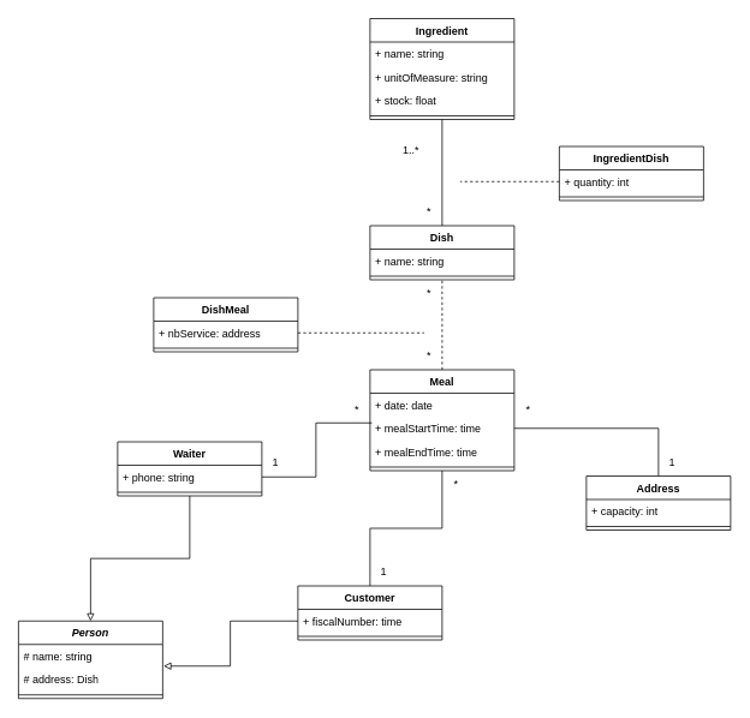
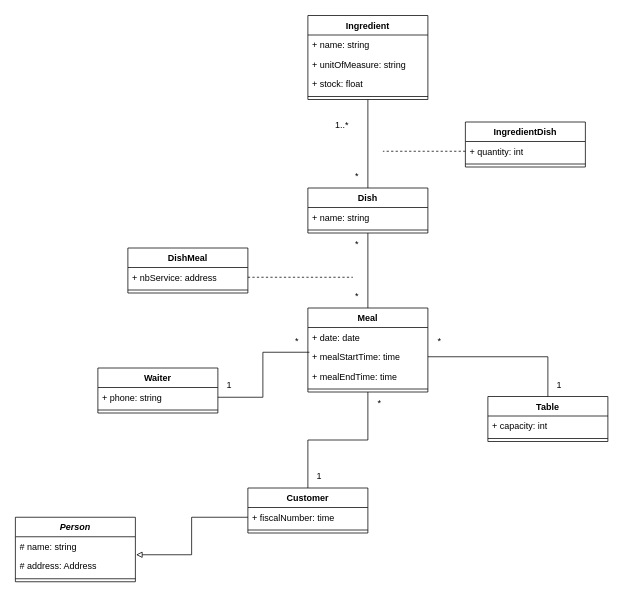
  <mxCell id="0" />
  <mxCell id="1" parent="0" />
  <mxCell id="2" value="Ingredient" style="swimlane;fontStyle=1;align=center;verticalAlign=top;childLayout=stackLayout;horizontal=1;startSize=26;horizontalStack=0;resizeParent=1;resizeParentMax=0;resizeLast=0;collapsible=1;marginBottom=0;whiteSpace=wrap;html=1;" vertex="1" parent="1"><mxGeometry x="410" y="20" width="160" height="112" as="geometry"><mxRectangle x="280" y="350" width="100" height="30" as="alternateBounds" /></mxGeometry></mxCell>
  <mxCell id="3" value="+ name: string" style="text;strokeColor=none;fillColor=none;align=left;verticalAlign=top;spacingLeft=4;spacingRight=4;overflow=hidden;rotatable=0;points=[[0,0.5],[1,0.5]];portConstraint=eastwest;whiteSpace=wrap;html=1;" vertex="1" parent="2"><mxGeometry y="26" width="160" height="26" as="geometry" /></mxCell>
  <mxCell id="4" value="+ unitOfMeasure: string" style="text;strokeColor=none;fillColor=none;align=left;verticalAlign=top;spacingLeft=4;spacingRight=4;overflow=hidden;rotatable=0;points=[[0,0.5],[1,0.5]];portConstraint=eastwest;whiteSpace=wrap;html=1;" vertex="1" parent="2"><mxGeometry y="52" width="160" height="26" as="geometry" /></mxCell>
  <mxCell id="5" value="+ stock: float" style="text;strokeColor=none;fillColor=none;align=left;verticalAlign=top;spacingLeft=4;spacingRight=4;overflow=hidden;rotatable=0;points=[[0,0.5],[1,0.5]];portConstraint=eastwest;whiteSpace=wrap;html=1;" vertex="1" parent="2"><mxGeometry y="78" width="160" height="26" as="geometry" /></mxCell>
  <mxCell id="6" value="" style="line;strokeWidth=1;fillColor=none;align=left;verticalAlign=middle;spacingTop=-1;spacingLeft=3;spacingRight=3;rotatable=0;labelPosition=right;points=[];portConstraint=eastwest;strokeColor=inherit;" vertex="1" parent="2"><mxGeometry y="104" width="160" height="8" as="geometry" /></mxCell>
  <mxCell id="7" style="edgeStyle=orthogonalEdgeStyle;rounded=0;orthogonalLoop=1;jettySize=auto;html=1;entryX=0.5;entryY=1;entryDx=0;entryDy=0;endArrow=none;endFill=0;" edge="1" parent="1" source="8" target="2"><mxGeometry relative="1" as="geometry" /></mxCell>
  <mxCell id="8" value="Dish" style="swimlane;fontStyle=1;align=center;verticalAlign=top;childLayout=stackLayout;horizontal=1;startSize=26;horizontalStack=0;resizeParent=1;resizeParentMax=0;resizeLast=0;collapsible=1;marginBottom=0;whiteSpace=wrap;html=1;" vertex="1" parent="1"><mxGeometry x="410" y="250" width="160" height="60" as="geometry"><mxRectangle x="280" y="350" width="100" height="30" as="alternateBounds" /></mxGeometry></mxCell>
  <mxCell id="9" value="+ name: string" style="text;strokeColor=none;fillColor=none;align=left;verticalAlign=top;spacingLeft=4;spacingRight=4;overflow=hidden;rotatable=0;points=[[0,0.5],[1,0.5]];portConstraint=eastwest;whiteSpace=wrap;html=1;" vertex="1" parent="8"><mxGeometry y="26" width="160" height="26" as="geometry" /></mxCell>
  <mxCell id="10" value="" style="line;strokeWidth=1;fillColor=none;align=left;verticalAlign=middle;spacingTop=-1;spacingLeft=3;spacingRight=3;rotatable=0;labelPosition=right;points=[];portConstraint=eastwest;strokeColor=inherit;" vertex="1" parent="8"><mxGeometry y="52" width="160" height="8" as="geometry" /></mxCell>
- <mxCell id="11" value="Address" style="swimlane;fontStyle=1;align=center;verticalAlign=top;childLayout=stackLayout;horizontal=1;startSize=26;horizontalStack=0;resizeParent=1;resizeParentMax=0;resizeLast=0;collapsible=1;marginBottom=0;whiteSpace=wrap;html=1;" vertex="1" parent="1"><mxGeometry x="650" y="528" width="160" height="60" as="geometry"><mxRectangle x="280" y="350" width="100" height="30" as="alternateBounds" /></mxGeometry></mxCell>
+ <mxCell id="11" value="Table" style="swimlane;fontStyle=1;align=center;verticalAlign=top;childLayout=stackLayout;horizontal=1;startSize=26;horizontalStack=0;resizeParent=1;resizeParentMax=0;resizeLast=0;collapsible=1;marginBottom=0;whiteSpace=wrap;html=1;" vertex="1" parent="1"><mxGeometry x="650" y="528" width="160" height="60" as="geometry"><mxRectangle x="280" y="350" width="100" height="30" as="alternateBounds" /></mxGeometry></mxCell>
  <mxCell id="12" value="+ capacity: int" style="text;strokeColor=none;fillColor=none;align=left;verticalAlign=top;spacingLeft=4;spacingRight=4;overflow=hidden;rotatable=0;points=[[0,0.5],[1,0.5]];portConstraint=eastwest;whiteSpace=wrap;html=1;" vertex="1" parent="11"><mxGeometry y="26" width="160" height="26" as="geometry" /></mxCell>
  <mxCell id="13" value="" style="line;strokeWidth=1;fillColor=none;align=left;verticalAlign=middle;spacingTop=-1;spacingLeft=3;spacingRight=3;rotatable=0;labelPosition=right;points=[];portConstraint=eastwest;strokeColor=inherit;" vertex="1" parent="11"><mxGeometry y="52" width="160" height="8" as="geometry" /></mxCell>
  <mxCell id="14" value="IngredientDish" style="swimlane;fontStyle=1;align=center;verticalAlign=top;childLayout=stackLayout;horizontal=1;startSize=26;horizontalStack=0;resizeParent=1;resizeParentMax=0;resizeLast=0;collapsible=1;marginBottom=0;whiteSpace=wrap;html=1;" vertex="1" parent="1"><mxGeometry x="620" y="162" width="160" height="60" as="geometry"><mxRectangle x="280" y="350" width="100" height="30" as="alternateBounds" /></mxGeometry></mxCell>
  <mxCell id="15" style="edgeStyle=orthogonalEdgeStyle;rounded=0;orthogonalLoop=1;jettySize=auto;html=1;endArrow=none;endFill=0;dashed=1;" edge="1" parent="14" source="16"><mxGeometry relative="1" as="geometry"><mxPoint x="-110" y="39" as="targetPoint" /></mxGeometry></mxCell>
  <mxCell id="16" value="+ quantity: int" style="text;strokeColor=none;fillColor=none;align=left;verticalAlign=top;spacingLeft=4;spacingRight=4;overflow=hidden;rotatable=0;points=[[0,0.5],[1,0.5]];portConstraint=eastwest;whiteSpace=wrap;html=1;" vertex="1" parent="14"><mxGeometry y="26" width="160" height="26" as="geometry" /></mxCell>
  <mxCell id="17" value="" style="line;strokeWidth=1;fillColor=none;align=left;verticalAlign=middle;spacingTop=-1;spacingLeft=3;spacingRight=3;rotatable=0;labelPosition=right;points=[];portConstraint=eastwest;strokeColor=inherit;" vertex="1" parent="14"><mxGeometry y="52" width="160" height="8" as="geometry" /></mxCell>
  <mxCell id="18" style="edgeStyle=orthogonalEdgeStyle;rounded=0;orthogonalLoop=1;jettySize=auto;html=1;entryX=0.5;entryY=1;entryDx=0;entryDy=0;endArrow=none;endFill=0;" edge="1" parent="1" source="19" target="27"><mxGeometry relative="1" as="geometry" /></mxCell>
  <mxCell id="19" value="Customer" style="swimlane;fontStyle=1;align=center;verticalAlign=top;childLayout=stackLayout;horizontal=1;startSize=26;horizontalStack=0;resizeParent=1;resizeParentMax=0;resizeLast=0;collapsible=1;marginBottom=0;whiteSpace=wrap;html=1;" vertex="1" parent="1"><mxGeometry x="330" y="650" width="160" height="60" as="geometry"><mxRectangle x="280" y="350" width="100" height="30" as="alternateBounds" /></mxGeometry></mxCell>
  <mxCell id="20" value="+ fiscalNumber: time" style="text;strokeColor=none;fillColor=none;align=left;verticalAlign=top;spacingLeft=4;spacingRight=4;overflow=hidden;rotatable=0;points=[[0,0.5],[1,0.5]];portConstraint=eastwest;whiteSpace=wrap;html=1;" vertex="1" parent="19"><mxGeometry y="26" width="160" height="26" as="geometry" /></mxCell>
  <mxCell id="21" value="" style="line;strokeWidth=1;fillColor=none;align=left;verticalAlign=middle;spacingTop=-1;spacingLeft=3;spacingRight=3;rotatable=0;labelPosition=right;points=[];portConstraint=eastwest;strokeColor=inherit;" vertex="1" parent="19"><mxGeometry y="52" width="160" height="8" as="geometry" /></mxCell>
- <mxCell id="22" style="edgeStyle=orthogonalEdgeStyle;rounded=0;orthogonalLoop=1;jettySize=auto;html=1;exitX=0.5;exitY=1;exitDx=0;exitDy=0;entryX=0.5;entryY=0;entryDx=0;entryDy=0;endArrow=block;endFill=0;" edge="1" parent="1" source="23" target="40"><mxGeometry relative="1" as="geometry" /></mxCell>
  <mxCell id="23" value="Waiter" style="swimlane;fontStyle=1;align=center;verticalAlign=top;childLayout=stackLayout;horizontal=1;startSize=26;horizontalStack=0;resizeParent=1;resizeParentMax=0;resizeLast=0;collapsible=1;marginBottom=0;whiteSpace=wrap;html=1;" vertex="1" parent="1"><mxGeometry x="130" y="490" width="160" height="60" as="geometry"><mxRectangle x="280" y="350" width="100" height="30" as="alternateBounds" /></mxGeometry></mxCell>
  <mxCell id="24" value="+ phone: string" style="text;strokeColor=none;fillColor=none;align=left;verticalAlign=top;spacingLeft=4;spacingRight=4;overflow=hidden;rotatable=0;points=[[0,0.5],[1,0.5]];portConstraint=eastwest;whiteSpace=wrap;html=1;" vertex="1" parent="23"><mxGeometry y="26" width="160" height="26" as="geometry" /></mxCell>
  <mxCell id="25" value="" style="line;strokeWidth=1;fillColor=none;align=left;verticalAlign=middle;spacingTop=-1;spacingLeft=3;spacingRight=3;rotatable=0;labelPosition=right;points=[];portConstraint=eastwest;strokeColor=inherit;" vertex="1" parent="23"><mxGeometry y="52" width="160" height="8" as="geometry" /></mxCell>
- <mxCell id="26" style="edgeStyle=orthogonalEdgeStyle;rounded=0;orthogonalLoop=1;jettySize=auto;html=1;entryX=0.5;entryY=1;entryDx=0;entryDy=0;endArrow=none;endFill=0;dashed=1;" edge="1" parent="1" source="27" target="8"><mxGeometry relative="1" as="geometry" /></mxCell>
+ <mxCell id="26" style="edgeStyle=orthogonalEdgeStyle;rounded=0;orthogonalLoop=1;jettySize=auto;html=1;entryX=0.5;entryY=1;entryDx=0;entryDy=0;endArrow=none;endFill=0;" edge="1" parent="1" source="27" target="8"><mxGeometry relative="1" as="geometry" /></mxCell>
  <mxCell id="27" value="Meal" style="swimlane;fontStyle=1;align=center;verticalAlign=top;childLayout=stackLayout;horizontal=1;startSize=26;horizontalStack=0;resizeParent=1;resizeParentMax=0;resizeLast=0;collapsible=1;marginBottom=0;whiteSpace=wrap;html=1;" vertex="1" parent="1"><mxGeometry x="410" y="410" width="160" height="112" as="geometry"><mxRectangle x="280" y="350" width="100" height="30" as="alternateBounds" /></mxGeometry></mxCell>
  <mxCell id="28" value="+ date: date" style="text;strokeColor=none;fillColor=none;align=left;verticalAlign=top;spacingLeft=4;spacingRight=4;overflow=hidden;rotatable=0;points=[[0,0.5],[1,0.5]];portConstraint=eastwest;whiteSpace=wrap;html=1;" vertex="1" parent="27"><mxGeometry y="26" width="160" height="26" as="geometry" /></mxCell>
  <mxCell id="29" value="+ mealStartTime: time" style="text;strokeColor=none;fillColor=none;align=left;verticalAlign=top;spacingLeft=4;spacingRight=4;overflow=hidden;rotatable=0;points=[[0,0.5],[1,0.5]];portConstraint=eastwest;whiteSpace=wrap;html=1;" vertex="1" parent="27"><mxGeometry y="52" width="160" height="26" as="geometry" /></mxCell>
  <mxCell id="30" value="+ mealEndTime: time" style="text;strokeColor=none;fillColor=none;align=left;verticalAlign=top;spacingLeft=4;spacingRight=4;overflow=hidden;rotatable=0;points=[[0,0.5],[1,0.5]];portConstraint=eastwest;whiteSpace=wrap;html=1;" vertex="1" parent="27"><mxGeometry y="78" width="160" height="26" as="geometry" /></mxCell>
  <mxCell id="31" value="" style="line;strokeWidth=1;fillColor=none;align=left;verticalAlign=middle;spacingTop=-1;spacingLeft=3;spacingRight=3;rotatable=0;labelPosition=right;points=[];portConstraint=eastwest;strokeColor=inherit;" vertex="1" parent="27"><mxGeometry y="104" width="160" height="8" as="geometry" /></mxCell>
  <mxCell id="32" value="1..*" style="text;html=1;align=center;verticalAlign=middle;resizable=0;points=[];autosize=1;strokeColor=none;fillColor=none;" vertex="1" parent="1"><mxGeometry x="435" y="152" width="40" height="30" as="geometry" /></mxCell>
  <mxCell id="33" value="*" style="text;html=1;align=center;verticalAlign=middle;resizable=0;points=[];autosize=1;strokeColor=none;fillColor=none;" vertex="1" parent="1"><mxGeometry x="460" y="220" width="30" height="30" as="geometry" /></mxCell>
  <mxCell id="34" value="*" style="text;html=1;align=center;verticalAlign=middle;resizable=0;points=[];autosize=1;strokeColor=none;fillColor=none;" vertex="1" parent="1"><mxGeometry x="460" y="310" width="30" height="30" as="geometry" /></mxCell>
  <mxCell id="35" value="*" style="text;html=1;align=center;verticalAlign=middle;resizable=0;points=[];autosize=1;strokeColor=none;fillColor=none;" vertex="1" parent="1"><mxGeometry x="460" y="380" width="30" height="30" as="geometry" /></mxCell>
  <mxCell id="36" value="DishMeal" style="swimlane;fontStyle=1;align=center;verticalAlign=top;childLayout=stackLayout;horizontal=1;startSize=26;horizontalStack=0;resizeParent=1;resizeParentMax=0;resizeLast=0;collapsible=1;marginBottom=0;whiteSpace=wrap;html=1;" vertex="1" parent="1"><mxGeometry x="170" y="330" width="160" height="60" as="geometry"><mxRectangle x="280" y="350" width="100" height="30" as="alternateBounds" /></mxGeometry></mxCell>
  <mxCell id="37" style="edgeStyle=orthogonalEdgeStyle;rounded=0;orthogonalLoop=1;jettySize=auto;html=1;endArrow=none;endFill=0;dashed=1;" edge="1" parent="36" source="38"><mxGeometry relative="1" as="geometry"><mxPoint x="300" y="39" as="targetPoint" /></mxGeometry></mxCell>
  <mxCell id="38" value="+ nbService: address" style="text;strokeColor=none;fillColor=none;align=left;verticalAlign=top;spacingLeft=4;spacingRight=4;overflow=hidden;rotatable=0;points=[[0,0.5],[1,0.5]];portConstraint=eastwest;whiteSpace=wrap;html=1;" vertex="1" parent="36"><mxGeometry y="26" width="160" height="26" as="geometry" /></mxCell>
  <mxCell id="39" value="" style="line;strokeWidth=1;fillColor=none;align=left;verticalAlign=middle;spacingTop=-1;spacingLeft=3;spacingRight=3;rotatable=0;labelPosition=right;points=[];portConstraint=eastwest;strokeColor=inherit;" vertex="1" parent="36"><mxGeometry y="52" width="160" height="8" as="geometry" /></mxCell>
  <mxCell id="40" value="&lt;i&gt;Person&lt;/i&gt;" style="swimlane;fontStyle=1;align=center;verticalAlign=top;childLayout=stackLayout;horizontal=1;startSize=26;horizontalStack=0;resizeParent=1;resizeParentMax=0;resizeLast=0;collapsible=1;marginBottom=0;whiteSpace=wrap;html=1;" vertex="1" parent="1"><mxGeometry x="20" y="689" width="160" height="86" as="geometry"><mxRectangle x="280" y="350" width="100" height="30" as="alternateBounds" /></mxGeometry></mxCell>
  <mxCell id="41" value="# name: string" style="text;strokeColor=none;fillColor=none;align=left;verticalAlign=top;spacingLeft=4;spacingRight=4;overflow=hidden;rotatable=0;points=[[0,0.5],[1,0.5]];portConstraint=eastwest;whiteSpace=wrap;html=1;" vertex="1" parent="40"><mxGeometry y="26" width="160" height="26" as="geometry" /></mxCell>
- <mxCell id="42" value="# address: Dish" style="text;strokeColor=none;fillColor=none;align=left;verticalAlign=top;spacingLeft=4;spacingRight=4;overflow=hidden;rotatable=0;points=[[0,0.5],[1,0.5]];portConstraint=eastwest;whiteSpace=wrap;html=1;" vertex="1" parent="40"><mxGeometry y="52" width="160" height="26" as="geometry" /></mxCell>
+ <mxCell id="42" value="# address: Address" style="text;strokeColor=none;fillColor=none;align=left;verticalAlign=top;spacingLeft=4;spacingRight=4;overflow=hidden;rotatable=0;points=[[0,0.5],[1,0.5]];portConstraint=eastwest;whiteSpace=wrap;html=1;" vertex="1" parent="40"><mxGeometry y="52" width="160" height="26" as="geometry" /></mxCell>
  <mxCell id="43" value="" style="line;strokeWidth=1;fillColor=none;align=left;verticalAlign=middle;spacingTop=-1;spacingLeft=3;spacingRight=3;rotatable=0;labelPosition=right;points=[];portConstraint=eastwest;strokeColor=inherit;" vertex="1" parent="40"><mxGeometry y="78" width="160" height="8" as="geometry" /></mxCell>
  <mxCell id="44" style="edgeStyle=orthogonalEdgeStyle;rounded=0;orthogonalLoop=1;jettySize=auto;html=1;entryX=1.006;entryY=-0.077;entryDx=0;entryDy=0;entryPerimeter=0;endArrow=block;endFill=0;" edge="1" parent="1" source="20" target="42"><mxGeometry relative="1" as="geometry" /></mxCell>
  <mxCell id="45" style="edgeStyle=orthogonalEdgeStyle;rounded=0;orthogonalLoop=1;jettySize=auto;html=1;entryX=0.013;entryY=0.269;entryDx=0;entryDy=0;entryPerimeter=0;endArrow=none;endFill=0;" edge="1" parent="1" source="24" target="29"><mxGeometry relative="1" as="geometry" /></mxCell>
  <mxCell id="46" value="*" style="text;html=1;align=center;verticalAlign=middle;resizable=0;points=[];autosize=1;strokeColor=none;fillColor=none;" vertex="1" parent="1"><mxGeometry x="380" y="440" width="30" height="30" as="geometry" /></mxCell>
  <mxCell id="47" value="1" style="text;html=1;align=center;verticalAlign=middle;resizable=0;points=[];autosize=1;strokeColor=none;fillColor=none;" vertex="1" parent="1"><mxGeometry x="290" y="498" width="30" height="30" as="geometry" /></mxCell>
  <mxCell id="48" value="*" style="text;html=1;align=center;verticalAlign=middle;resizable=0;points=[];autosize=1;strokeColor=none;fillColor=none;" vertex="1" parent="1"><mxGeometry x="490" y="522" width="30" height="30" as="geometry" /></mxCell>
  <mxCell id="49" value="1" style="text;html=1;align=center;verticalAlign=middle;resizable=0;points=[];autosize=1;strokeColor=none;fillColor=none;" vertex="1" parent="1"><mxGeometry x="410" y="620" width="30" height="30" as="geometry" /></mxCell>
  <mxCell id="50" style="edgeStyle=orthogonalEdgeStyle;rounded=0;orthogonalLoop=1;jettySize=auto;html=1;entryX=0.5;entryY=0;entryDx=0;entryDy=0;endArrow=none;endFill=0;" edge="1" parent="1" source="29" target="11"><mxGeometry relative="1" as="geometry" /></mxCell>
  <mxCell id="51" value="1" style="text;html=1;align=center;verticalAlign=middle;resizable=0;points=[];autosize=1;strokeColor=none;fillColor=none;" vertex="1" parent="1"><mxGeometry x="730" y="498" width="30" height="30" as="geometry" /></mxCell>
  <mxCell id="52" value="*" style="text;html=1;align=center;verticalAlign=middle;resizable=0;points=[];autosize=1;strokeColor=none;fillColor=none;" vertex="1" parent="1"><mxGeometry x="570" y="440" width="30" height="30" as="geometry" /></mxCell>
